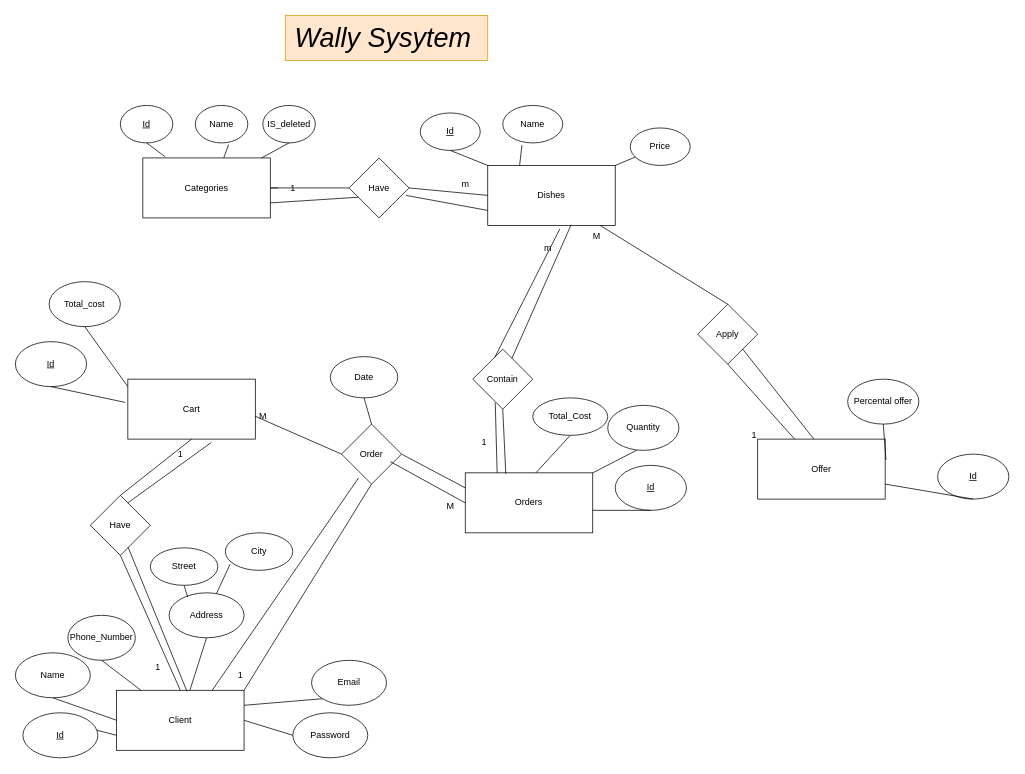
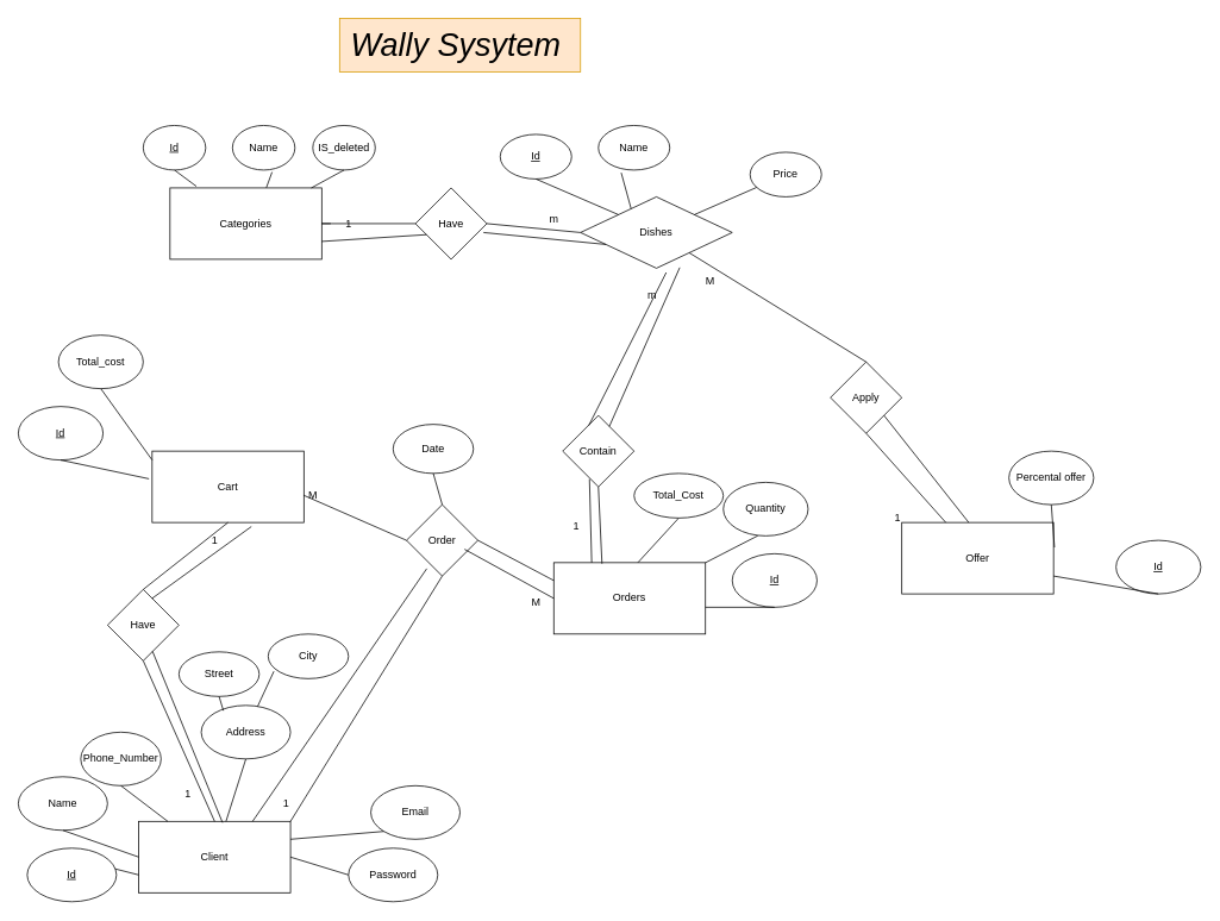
  <mxCell id="0" />
  <mxCell id="1" parent="0" />
  <mxCell id="2" value="Categories" style="rounded=0;whiteSpace=wrap;html=1;" parent="1" vertex="1"><mxGeometry x="190" y="210" width="170" height="80" as="geometry" /></mxCell>
  <mxCell id="3" value="" style="endArrow=none;html=1;rounded=0;exitX=1;exitY=0.5;exitDx=0;exitDy=0;" parent="1" source="2" edge="1"><mxGeometry width="50" height="50" relative="1" as="geometry"><mxPoint x="490" y="450" as="sourcePoint" /><mxPoint x="370" y="250" as="targetPoint" /></mxGeometry></mxCell>
  <mxCell id="4" value="&lt;font style=&quot;font-size: 36px;&quot;&gt;&lt;i&gt;Wally Sysytem&amp;nbsp;&lt;/i&gt;&lt;/font&gt;" style="text;html=1;align=center;verticalAlign=middle;resizable=0;points=[];autosize=1;strokeColor=#d79b00;fillColor=#ffe6cc;" parent="1" vertex="1"><mxGeometry x="380" y="20" width="270" height="60" as="geometry" /></mxCell>
  <mxCell id="5" value="Offer" style="rounded=0;whiteSpace=wrap;html=1;" parent="1" vertex="1"><mxGeometry x="1010" y="585" width="170" height="80" as="geometry" /></mxCell>
  <mxCell id="6" value="Client" style="rounded=0;whiteSpace=wrap;html=1;" parent="1" vertex="1"><mxGeometry x="155" y="920" width="170" height="80" as="geometry" /></mxCell>
- <mxCell id="7" value="Dishes" style="rounded=0;whiteSpace=wrap;html=1;" parent="1" vertex="1"><mxGeometry x="650" y="220" width="170" height="80" as="geometry" /></mxCell>
+ <mxCell id="7" value="Dishes" style="rhombus;whiteSpace=wrap;html=1;" parent="1" vertex="1"><mxGeometry x="650" y="220" width="170" height="80" as="geometry" /></mxCell>
  <mxCell id="8" value="Orders" style="rounded=0;whiteSpace=wrap;html=1;" parent="1" vertex="1"><mxGeometry x="620" y="630" width="170" height="80" as="geometry" /></mxCell>
  <mxCell id="9" value="Cart" style="rounded=0;whiteSpace=wrap;html=1;" parent="1" vertex="1"><mxGeometry x="170" y="505" width="170" height="80" as="geometry" /></mxCell>
  <mxCell id="10" value="IS_deleted" style="ellipse;whiteSpace=wrap;html=1;" parent="1" vertex="1"><mxGeometry x="350" y="140" width="70" height="50" as="geometry" /></mxCell>
  <mxCell id="11" value="Name" style="ellipse;whiteSpace=wrap;html=1;" parent="1" vertex="1"><mxGeometry x="260" y="140" width="70" height="50" as="geometry" /></mxCell>
  <mxCell id="12" value="&lt;u&gt;Id&lt;/u&gt;" style="ellipse;whiteSpace=wrap;html=1;" parent="1" vertex="1"><mxGeometry x="160" y="140" width="70" height="50" as="geometry" /></mxCell>
  <mxCell id="13" value="" style="endArrow=none;html=1;rounded=0;entryX=0.5;entryY=1;entryDx=0;entryDy=0;" parent="1" source="2" target="10" edge="1"><mxGeometry width="50" height="50" relative="1" as="geometry"><mxPoint x="440" y="320" as="sourcePoint" /><mxPoint x="490" y="270" as="targetPoint" /></mxGeometry></mxCell>
  <mxCell id="14" value="" style="endArrow=none;html=1;rounded=0;entryX=0.5;entryY=1;entryDx=0;entryDy=0;exitX=0.174;exitY=-0.022;exitDx=0;exitDy=0;exitPerimeter=0;" parent="1" source="2" target="12" edge="1"><mxGeometry width="50" height="50" relative="1" as="geometry"><mxPoint x="358.333" y="220" as="sourcePoint" /><mxPoint x="395" y="200" as="targetPoint" /></mxGeometry></mxCell>
  <mxCell id="15" value="" style="endArrow=none;html=1;rounded=0;entryX=0.634;entryY=1.044;entryDx=0;entryDy=0;entryPerimeter=0;exitX=0.635;exitY=-0.003;exitDx=0;exitDy=0;exitPerimeter=0;" parent="1" source="2" target="11" edge="1"><mxGeometry width="50" height="50" relative="1" as="geometry"><mxPoint x="368.333" y="230" as="sourcePoint" /><mxPoint x="405" y="210" as="targetPoint" /></mxGeometry></mxCell>
  <mxCell id="16" value="Price" style="ellipse;whiteSpace=wrap;html=1;" parent="1" vertex="1"><mxGeometry x="840" y="170" width="80" height="50" as="geometry" /></mxCell>
  <mxCell id="17" value="&lt;u&gt;Id&lt;/u&gt;" style="ellipse;whiteSpace=wrap;html=1;" parent="1" vertex="1"><mxGeometry x="560" y="150" width="80" height="50" as="geometry" /></mxCell>
  <mxCell id="18" value="Name" style="ellipse;whiteSpace=wrap;html=1;" parent="1" vertex="1"><mxGeometry x="670" y="140" width="80" height="50" as="geometry" /></mxCell>
  <mxCell id="19" value="" style="endArrow=none;html=1;rounded=0;entryX=0.5;entryY=1;entryDx=0;entryDy=0;exitX=0;exitY=0;exitDx=0;exitDy=0;" parent="1" source="7" target="17" edge="1"><mxGeometry width="50" height="50" relative="1" as="geometry"><mxPoint x="440" y="320" as="sourcePoint" /><mxPoint x="490" y="270" as="targetPoint" /></mxGeometry></mxCell>
  <mxCell id="20" value="" style="endArrow=none;html=1;rounded=0;entryX=0.32;entryY=1.06;entryDx=0;entryDy=0;entryPerimeter=0;exitX=0.25;exitY=0;exitDx=0;exitDy=0;" parent="1" source="7" target="18" edge="1"><mxGeometry width="50" height="50" relative="1" as="geometry"><mxPoint x="440" y="320" as="sourcePoint" /><mxPoint x="490" y="270" as="targetPoint" /></mxGeometry></mxCell>
  <mxCell id="21" value="" style="endArrow=none;html=1;rounded=0;exitX=1;exitY=0;exitDx=0;exitDy=0;" parent="1" source="7" target="16" edge="1"><mxGeometry width="50" height="50" relative="1" as="geometry"><mxPoint x="722.5" y="230" as="sourcePoint" /><mxPoint x="705.6" y="203" as="targetPoint" /></mxGeometry></mxCell>
  <mxCell id="22" value="Name" style="ellipse;whiteSpace=wrap;html=1;" parent="1" vertex="1"><mxGeometry x="20" y="870" width="100" height="60" as="geometry" /></mxCell>
  <mxCell id="23" value="Phone_Number" style="ellipse;whiteSpace=wrap;html=1;" parent="1" vertex="1"><mxGeometry y="820" width="90" height="60" as="geometry" x="90" /></mxCell>
  <mxCell id="24" value="Address" style="ellipse;whiteSpace=wrap;html=1;" parent="1" vertex="1"><mxGeometry x="225" y="790" width="100" height="60" as="geometry" /></mxCell>
  <mxCell id="25" value="" style="endArrow=none;html=1;rounded=0;entryX=0.5;entryY=1;entryDx=0;entryDy=0;" parent="1" source="6" target="24" edge="1"><mxGeometry width="50" height="50" relative="1" as="geometry"><mxPoint x="260" y="990" as="sourcePoint" /><mxPoint x="310" y="940" as="targetPoint" /></mxGeometry></mxCell>
  <mxCell id="26" value="" style="endArrow=none;html=1;rounded=0;entryX=0.5;entryY=1;entryDx=0;entryDy=0;exitX=0;exitY=0.5;exitDx=0;exitDy=0;" parent="1" source="6" target="22" edge="1"><mxGeometry width="50" height="50" relative="1" as="geometry"><mxPoint x="260" y="990" as="sourcePoint" /><mxPoint x="310" y="940" as="targetPoint" /></mxGeometry></mxCell>
  <mxCell id="27" value="" style="endArrow=none;html=1;rounded=0;entryX=0.5;entryY=1;entryDx=0;entryDy=0;" parent="1" source="6" target="23" edge="1"><mxGeometry width="50" height="50" relative="1" as="geometry"><mxPoint x="260" y="990" as="sourcePoint" /><mxPoint x="170" y="880" as="targetPoint" /></mxGeometry></mxCell>
  <mxCell id="28" value="Email" style="ellipse;whiteSpace=wrap;html=1;" parent="1" vertex="1"><mxGeometry x="415" y="880" width="100" height="60" as="geometry" /></mxCell>
  <mxCell id="29" value="&lt;u&gt;Id&lt;/u&gt;" style="ellipse;whiteSpace=wrap;html=1;" parent="1" vertex="1"><mxGeometry x="30" y="950" width="100" height="60" as="geometry" /></mxCell>
  <mxCell id="30" value="Street" style="ellipse;whiteSpace=wrap;html=1;" parent="1" vertex="1"><mxGeometry x="200" y="730" width="90" height="50" as="geometry" /></mxCell>
  <mxCell id="31" value="City" style="ellipse;whiteSpace=wrap;html=1;" parent="1" vertex="1"><mxGeometry x="300" y="710" width="90" height="50" as="geometry" /></mxCell>
  <mxCell id="32" value="" style="endArrow=none;html=1;rounded=0;entryX=0.5;entryY=1;entryDx=0;entryDy=0;exitX=0.248;exitY=0.097;exitDx=0;exitDy=0;exitPerimeter=0;" parent="1" source="24" target="30" edge="1"><mxGeometry width="50" height="50" relative="1" as="geometry"><mxPoint x="295" y="800" as="sourcePoint" /><mxPoint x="310" y="940" as="targetPoint" /></mxGeometry></mxCell>
  <mxCell id="33" value="" style="endArrow=none;html=1;rounded=0;entryX=0.071;entryY=0.836;entryDx=0;entryDy=0;entryPerimeter=0;" parent="1" source="24" target="31" edge="1"><mxGeometry width="50" height="50" relative="1" as="geometry"><mxPoint x="304.8" y="815.82" as="sourcePoint" /><mxPoint x="305" y="790" as="targetPoint" /></mxGeometry></mxCell>
  <mxCell id="34" value="Password" style="ellipse;whiteSpace=wrap;html=1;" parent="1" vertex="1"><mxGeometry x="390" y="950" width="100" height="60" as="geometry" /></mxCell>
  <mxCell id="35" value="" style="endArrow=none;html=1;rounded=0;entryX=0;entryY=1;entryDx=0;entryDy=0;exitX=1;exitY=0.25;exitDx=0;exitDy=0;" parent="1" source="6" target="28" edge="1"><mxGeometry width="50" height="50" relative="1" as="geometry"><mxPoint x="260" y="990" as="sourcePoint" /><mxPoint x="310" y="940" as="targetPoint" /></mxGeometry></mxCell>
  <mxCell id="36" value="" style="endArrow=none;html=1;rounded=0;entryX=0;entryY=0.5;entryDx=0;entryDy=0;exitX=1;exitY=0.5;exitDx=0;exitDy=0;" parent="1" source="6" target="34" edge="1"><mxGeometry width="50" height="50" relative="1" as="geometry"><mxPoint x="330" y="940" as="sourcePoint" /><mxPoint x="409.645" y="901.213" as="targetPoint" /></mxGeometry></mxCell>
  <mxCell id="37" value="Total_cost" style="ellipse;whiteSpace=wrap;html=1;" parent="1" vertex="1"><mxGeometry x="65" y="375" width="95" height="60" as="geometry" /></mxCell>
  <mxCell id="38" value="Quantity" style="ellipse;whiteSpace=wrap;html=1;" parent="1" vertex="1"><mxGeometry x="810" y="540" width="95" height="60" as="geometry" /></mxCell>
  <mxCell id="39" value="&lt;u&gt;Id&lt;/u&gt;" style="ellipse;whiteSpace=wrap;html=1;" parent="1" vertex="1"><mxGeometry x="20" y="455" width="95" height="60" as="geometry" /></mxCell>
  <mxCell id="40" value="&lt;u&gt;Id&lt;/u&gt;" style="ellipse;whiteSpace=wrap;html=1;" parent="1" vertex="1"><mxGeometry x="1250" y="605" width="95" height="60" as="geometry" /></mxCell>
  <mxCell id="41" value="&lt;u&gt;Id&lt;/u&gt;" style="ellipse;whiteSpace=wrap;html=1;" parent="1" vertex="1"><mxGeometry x="820" y="620" width="95" height="60" as="geometry" /></mxCell>
  <mxCell id="42" value="" style="endArrow=none;html=1;rounded=0;entryX=0.5;entryY=1;entryDx=0;entryDy=0;" parent="1" target="41" edge="1"><mxGeometry width="50" height="50" relative="1" as="geometry"><mxPoint x="790" y="680" as="sourcePoint" /><mxPoint x="435" y="645" as="targetPoint" /></mxGeometry></mxCell>
  <mxCell id="43" value="" style="endArrow=none;html=1;rounded=0;entryX=0.407;entryY=0.997;entryDx=0;entryDy=0;entryPerimeter=0;exitX=1;exitY=0;exitDx=0;exitDy=0;" parent="1" source="8" target="38" edge="1"><mxGeometry width="50" height="50" relative="1" as="geometry"><mxPoint x="595" y="625" as="sourcePoint" /><mxPoint x="723.03" y="594.82" as="targetPoint" /></mxGeometry></mxCell>
  <mxCell id="44" value="" style="endArrow=none;html=1;rounded=0;exitX=0.5;exitY=1;exitDx=0;exitDy=0;entryX=-0.021;entryY=0.388;entryDx=0;entryDy=0;entryPerimeter=0;" parent="1" source="39" target="9" edge="1"><mxGeometry width="50" height="50" relative="1" as="geometry"><mxPoint x="280" y="390" as="sourcePoint" /><mxPoint x="330" y="340" as="targetPoint" /></mxGeometry></mxCell>
  <mxCell id="45" value="" style="endArrow=none;html=1;rounded=0;entryX=0.5;entryY=1;entryDx=0;entryDy=0;" parent="1" target="37" edge="1"><mxGeometry width="50" height="50" relative="1" as="geometry"><mxPoint x="170" y="515" as="sourcePoint" /><mxPoint x="600" y="245" as="targetPoint" /></mxGeometry></mxCell>
  <mxCell id="46" value="Percental offer" style="ellipse;whiteSpace=wrap;html=1;" parent="1" vertex="1"><mxGeometry x="1130" y="505" width="95" height="60" as="geometry" /></mxCell>
  <mxCell id="47" value="" style="endArrow=none;html=1;rounded=0;exitX=0.5;exitY=1;exitDx=0;exitDy=0;entryX=1;entryY=0.75;entryDx=0;entryDy=0;" parent="1" source="40" target="5" edge="1"><mxGeometry width="50" height="50" relative="1" as="geometry"><mxPoint x="540" y="590" as="sourcePoint" /><mxPoint x="590" y="540" as="targetPoint" /></mxGeometry></mxCell>
  <mxCell id="48" value="" style="endArrow=none;html=1;rounded=0;exitX=0.5;exitY=1;exitDx=0;exitDy=0;entryX=1.006;entryY=0.348;entryDx=0;entryDy=0;entryPerimeter=0;" parent="1" source="46" target="5" edge="1"><mxGeometry width="50" height="50" relative="1" as="geometry"><mxPoint x="732.5" y="750" as="sourcePoint" /><mxPoint x="767.857" y="780" as="targetPoint" /></mxGeometry></mxCell>
  <mxCell id="49" value="" style="endArrow=none;html=1;rounded=0;exitX=0.986;exitY=0.387;exitDx=0;exitDy=0;exitPerimeter=0;entryX=0;entryY=0.75;entryDx=0;entryDy=0;" parent="1" source="29" target="6" edge="1"><mxGeometry width="50" height="50" relative="1" as="geometry"><mxPoint x="245" y="835" as="sourcePoint" /><mxPoint x="295" y="785" as="targetPoint" /></mxGeometry></mxCell>
  <mxCell id="50" value="Have" style="rhombus;whiteSpace=wrap;html=1;" parent="1" vertex="1"><mxGeometry x="120" y="660" width="80" height="80" as="geometry" /></mxCell>
  <mxCell id="51" value="" style="endArrow=none;html=1;rounded=0;exitX=0.5;exitY=0;exitDx=0;exitDy=0;entryX=0.5;entryY=1;entryDx=0;entryDy=0;" parent="1" source="50" target="9" edge="1"><mxGeometry width="50" height="50" relative="1" as="geometry"><mxPoint x="570" y="675" as="sourcePoint" /><mxPoint x="620" y="625" as="targetPoint" /></mxGeometry></mxCell>
  <mxCell id="52" value="" style="endArrow=none;html=1;rounded=0;exitX=0.5;exitY=1;exitDx=0;exitDy=0;entryX=0.5;entryY=0;entryDx=0;entryDy=0;" parent="1" source="50" target="6" edge="1"><mxGeometry width="50" height="50" relative="1" as="geometry"><mxPoint x="440" y="670" as="sourcePoint" /><mxPoint x="490" y="620" as="targetPoint" /></mxGeometry></mxCell>
  <mxCell id="53" value="" style="endArrow=none;html=1;rounded=0;entryX=0.654;entryY=1.057;entryDx=0;entryDy=0;entryPerimeter=0;exitX=0.625;exitY=0.125;exitDx=0;exitDy=0;exitPerimeter=0;" parent="1" source="50" target="9" edge="1"><mxGeometry width="50" height="50" relative="1" as="geometry"><mxPoint x="570" y="675" as="sourcePoint" /><mxPoint x="620" y="625" as="targetPoint" /></mxGeometry></mxCell>
  <mxCell id="54" value="" style="endArrow=none;html=1;rounded=0;exitX=0.63;exitY=0.867;exitDx=0;exitDy=0;exitPerimeter=0;entryX=0.552;entryY=0.017;entryDx=0;entryDy=0;entryPerimeter=0;" parent="1" source="50" target="6" edge="1"><mxGeometry width="50" height="50" relative="1" as="geometry"><mxPoint x="440" y="670" as="sourcePoint" /><mxPoint x="490" y="620" as="targetPoint" /></mxGeometry></mxCell>
  <mxCell id="55" value="1" style="text;html=1;align=center;verticalAlign=middle;resizable=0;points=[];autosize=1;strokeColor=none;fillColor=none;" parent="1" vertex="1"><mxGeometry x="225" y="590" width="30" height="30" as="geometry" /></mxCell>
  <mxCell id="56" value="1" style="text;html=1;align=center;verticalAlign=middle;resizable=0;points=[];autosize=1;strokeColor=none;fillColor=none;" parent="1" vertex="1"><mxGeometry x="195" y="875" width="30" height="30" as="geometry" /></mxCell>
  <mxCell id="57" value="Have" style="rhombus;whiteSpace=wrap;html=1;" parent="1" vertex="1"><mxGeometry x="465" y="210" width="80" height="80" as="geometry" /></mxCell>
  <mxCell id="58" value="" style="endArrow=none;html=1;rounded=0;exitX=1;exitY=0.5;exitDx=0;exitDy=0;entryX=0;entryY=0.5;entryDx=0;entryDy=0;" parent="1" source="57" target="7" edge="1"><mxGeometry width="50" height="50" relative="1" as="geometry"><mxPoint x="570" y="315" as="sourcePoint" /><mxPoint x="620" y="265" as="targetPoint" /></mxGeometry></mxCell>
  <mxCell id="59" value="" style="endArrow=none;html=1;rounded=0;exitX=1;exitY=0.5;exitDx=0;exitDy=0;entryX=0;entryY=0.5;entryDx=0;entryDy=0;" parent="1" source="2" target="57" edge="1"><mxGeometry width="50" height="50" relative="1" as="geometry"><mxPoint x="570" y="315" as="sourcePoint" /><mxPoint x="620" y="265" as="targetPoint" /></mxGeometry></mxCell>
  <mxCell id="60" value="" style="endArrow=none;html=1;rounded=0;exitX=0.953;exitY=0.625;exitDx=0;exitDy=0;exitPerimeter=0;entryX=0;entryY=0.75;entryDx=0;entryDy=0;" parent="1" source="57" target="7" edge="1"><mxGeometry width="50" height="50" relative="1" as="geometry"><mxPoint x="570" y="315" as="sourcePoint" /><mxPoint x="620" y="265" as="targetPoint" /></mxGeometry></mxCell>
  <mxCell id="61" value="" style="endArrow=none;html=1;rounded=0;exitX=1;exitY=0.75;exitDx=0;exitDy=0;entryX=0.153;entryY=0.655;entryDx=0;entryDy=0;entryPerimeter=0;" parent="1" source="2" target="57" edge="1"><mxGeometry width="50" height="50" relative="1" as="geometry"><mxPoint x="570" y="315" as="sourcePoint" /><mxPoint x="620" y="265" as="targetPoint" /></mxGeometry></mxCell>
  <mxCell id="62" value="1" style="text;html=1;align=center;verticalAlign=middle;resizable=0;points=[];autosize=1;strokeColor=none;fillColor=none;" parent="1" vertex="1"><mxGeometry x="375" y="235" width="30" height="30" as="geometry" /></mxCell>
  <mxCell id="63" value="m" style="text;html=1;align=center;verticalAlign=middle;resizable=0;points=[];autosize=1;strokeColor=none;fillColor=none;" parent="1" vertex="1"><mxGeometry x="605" y="230" width="30" height="30" as="geometry" /></mxCell>
  <mxCell id="64" value="Contain" style="rhombus;whiteSpace=wrap;html=1;" parent="1" vertex="1"><mxGeometry x="630" y="465" width="80" height="80" as="geometry" /></mxCell>
  <mxCell id="65" value="" style="endArrow=none;html=1;rounded=0;entryX=0.654;entryY=0.99;entryDx=0;entryDy=0;entryPerimeter=0;" parent="1" source="64" target="7" edge="1"><mxGeometry width="50" height="50" relative="1" as="geometry"><mxPoint x="580" y="425" as="sourcePoint" /><mxPoint x="733.81" y="408.81" as="targetPoint" /></mxGeometry></mxCell>
  <mxCell id="66" value="" style="endArrow=none;html=1;rounded=0;entryX=0.5;entryY=1;entryDx=0;entryDy=0;exitX=0.318;exitY=0.015;exitDx=0;exitDy=0;exitPerimeter=0;" parent="1" source="8" target="64" edge="1"><mxGeometry width="50" height="50" relative="1" as="geometry"><mxPoint x="425" y="530" as="sourcePoint" /><mxPoint x="578.81" y="513.81" as="targetPoint" /></mxGeometry></mxCell>
  <mxCell id="67" value="M" style="text;html=1;align=center;verticalAlign=middle;resizable=0;points=[];autosize=1;strokeColor=none;fillColor=none;" parent="1" vertex="1"><mxGeometry x="780" y="300" width="30" height="30" as="geometry" /></mxCell>
  <mxCell id="68" value="1" style="text;html=1;align=center;verticalAlign=middle;resizable=0;points=[];autosize=1;strokeColor=none;fillColor=none;" parent="1" vertex="1"><mxGeometry x="630" y="575" width="30" height="30" as="geometry" /></mxCell>
  <mxCell id="69" value="" style="endArrow=none;html=1;rounded=0;entryX=0.565;entryY=1.06;entryDx=0;entryDy=0;entryPerimeter=0;exitX=0.365;exitY=0.142;exitDx=0;exitDy=0;exitPerimeter=0;" parent="1" source="64" target="7" edge="1"><mxGeometry width="50" height="50" relative="1" as="geometry"><mxPoint x="570" y="415" as="sourcePoint" /><mxPoint x="620" y="365" as="targetPoint" /></mxGeometry></mxCell>
  <mxCell id="70" value="" style="endArrow=none;html=1;rounded=0;exitX=0.25;exitY=0;exitDx=0;exitDy=0;entryX=0.375;entryY=0.892;entryDx=0;entryDy=0;entryPerimeter=0;" parent="1" source="8" target="64" edge="1"><mxGeometry width="50" height="50" relative="1" as="geometry"><mxPoint x="624.2" y="481.36" as="sourcePoint" /><mxPoint x="625" y="530" as="targetPoint" /></mxGeometry></mxCell>
  <mxCell id="71" value="Apply" style="rhombus;whiteSpace=wrap;html=1;" parent="1" vertex="1"><mxGeometry x="930" y="405" width="80" height="80" as="geometry" /></mxCell>
  <mxCell id="72" value="" style="endArrow=none;html=1;rounded=0;exitX=0.5;exitY=0;exitDx=0;exitDy=0;" parent="1" source="71" target="7" edge="1"><mxGeometry width="50" height="50" relative="1" as="geometry"><mxPoint x="570" y="595" as="sourcePoint" /><mxPoint x="620" y="545" as="targetPoint" /></mxGeometry></mxCell>
  <mxCell id="73" value="" style="endArrow=none;html=1;rounded=0;entryX=0.5;entryY=1;entryDx=0;entryDy=0;" parent="1" source="5" target="71" edge="1"><mxGeometry width="50" height="50" relative="1" as="geometry"><mxPoint x="570" y="595" as="sourcePoint" /><mxPoint x="620" y="545" as="targetPoint" /></mxGeometry></mxCell>
  <mxCell id="74" value="" style="endArrow=none;html=1;rounded=0;exitX=0.441;exitY=0;exitDx=0;exitDy=0;exitPerimeter=0;entryX=1;entryY=1;entryDx=0;entryDy=0;" parent="1" source="5" target="71" edge="1"><mxGeometry width="50" height="50" relative="1" as="geometry"><mxPoint x="570" y="595" as="sourcePoint" /><mxPoint x="620" y="545" as="targetPoint" /></mxGeometry></mxCell>
  <mxCell id="75" value="1" style="text;html=1;align=center;verticalAlign=middle;resizable=0;points=[];autosize=1;strokeColor=none;fillColor=none;" parent="1" vertex="1"><mxGeometry x="990" y="565" width="30" height="30" as="geometry" /></mxCell>
  <mxCell id="76" value="m" style="text;html=1;align=center;verticalAlign=middle;resizable=0;points=[];autosize=1;strokeColor=none;fillColor=none;" parent="1" vertex="1"><mxGeometry x="715" y="315" width="30" height="30" as="geometry" /></mxCell>
  <mxCell id="77" value="Order" style="rhombus;whiteSpace=wrap;html=1;" parent="1" vertex="1"><mxGeometry x="455" y="565" width="80" height="80" as="geometry" /></mxCell>
  <mxCell id="78" value="" style="endArrow=none;html=1;rounded=0;entryX=0;entryY=0.5;entryDx=0;entryDy=0;" parent="1" target="8" edge="1"><mxGeometry width="50" height="50" relative="1" as="geometry"><mxPoint x="520" y="615" as="sourcePoint" /><mxPoint x="660" y="585" as="targetPoint" /></mxGeometry></mxCell>
  <mxCell id="79" value="" style="endArrow=none;html=1;rounded=0;exitX=0.998;exitY=0.618;exitDx=0;exitDy=0;exitPerimeter=0;entryX=0;entryY=0.5;entryDx=0;entryDy=0;" parent="1" source="9" target="77" edge="1"><mxGeometry width="50" height="50" relative="1" as="geometry"><mxPoint x="610" y="635" as="sourcePoint" /><mxPoint x="660" y="585" as="targetPoint" /></mxGeometry></mxCell>
  <mxCell id="80" value="M" style="text;html=1;align=center;verticalAlign=middle;resizable=0;points=[];autosize=1;strokeColor=none;fillColor=none;" parent="1" vertex="1"><mxGeometry x="335" y="540" width="30" height="30" as="geometry" /></mxCell>
  <mxCell id="81" value="M" style="text;html=1;align=center;verticalAlign=middle;resizable=0;points=[];autosize=1;strokeColor=none;fillColor=none;" parent="1" vertex="1"><mxGeometry x="585" y="660" width="30" height="30" as="geometry" /></mxCell>
  <mxCell id="82" value="" style="endArrow=none;html=1;rounded=0;entryX=0;entryY=0.25;entryDx=0;entryDy=0;exitX=1;exitY=0.5;exitDx=0;exitDy=0;" parent="1" source="77" target="8" edge="1"><mxGeometry width="50" height="50" relative="1" as="geometry"><mxPoint x="530" y="595" as="sourcePoint" /><mxPoint x="660" y="585" as="targetPoint" /></mxGeometry></mxCell>
  <mxCell id="83" value="" style="endArrow=none;html=1;rounded=0;exitX=0.555;exitY=-0.002;exitDx=0;exitDy=0;entryX=0.5;entryY=1;entryDx=0;entryDy=0;exitPerimeter=0;" parent="1" source="8" target="84" edge="1"><mxGeometry width="50" height="50" relative="1" as="geometry"><mxPoint x="740" y="520" as="sourcePoint" /><mxPoint x="744.645" y="499.142" as="targetPoint" /></mxGeometry></mxCell>
  <mxCell id="84" value="Total_Cost" style="ellipse;whiteSpace=wrap;html=1;" vertex="1" parent="1"><mxGeometry x="710" y="530" width="100" height="50" as="geometry" /></mxCell>
  <mxCell id="85" value="1" style="text;html=1;align=center;verticalAlign=middle;resizable=0;points=[];autosize=1;strokeColor=none;fillColor=none;" vertex="1" parent="1"><mxGeometry x="305" y="885" width="30" height="30" as="geometry" /></mxCell>
  <mxCell id="86" value="" style="endArrow=none;html=1;rounded=0;exitX=0.75;exitY=0;exitDx=0;exitDy=0;entryX=0.284;entryY=0.896;entryDx=0;entryDy=0;entryPerimeter=0;" edge="1" parent="1" source="6" target="77"><mxGeometry width="50" height="50" relative="1" as="geometry"><mxPoint x="480" y="660" as="sourcePoint" /><mxPoint x="530" y="610" as="targetPoint" /></mxGeometry></mxCell>
  <mxCell id="87" value="" style="endArrow=none;html=1;rounded=0;exitX=1;exitY=0;exitDx=0;exitDy=0;entryX=0.5;entryY=1;entryDx=0;entryDy=0;" edge="1" parent="1" source="6" target="77"><mxGeometry width="50" height="50" relative="1" as="geometry"><mxPoint x="480" y="660" as="sourcePoint" /><mxPoint x="530" y="610" as="targetPoint" /></mxGeometry></mxCell>
  <mxCell id="88" value="Date" style="ellipse;whiteSpace=wrap;html=1;" vertex="1" parent="1"><mxGeometry x="440" y="475" width="90" height="55" as="geometry" /></mxCell>
  <mxCell id="89" value="" style="endArrow=none;html=1;rounded=0;entryX=0.5;entryY=1;entryDx=0;entryDy=0;exitX=0.5;exitY=0;exitDx=0;exitDy=0;" edge="1" parent="1" source="77" target="88"><mxGeometry width="50" height="50" relative="1" as="geometry"><mxPoint x="480" y="660" as="sourcePoint" /><mxPoint x="530" y="610" as="targetPoint" /></mxGeometry></mxCell>
